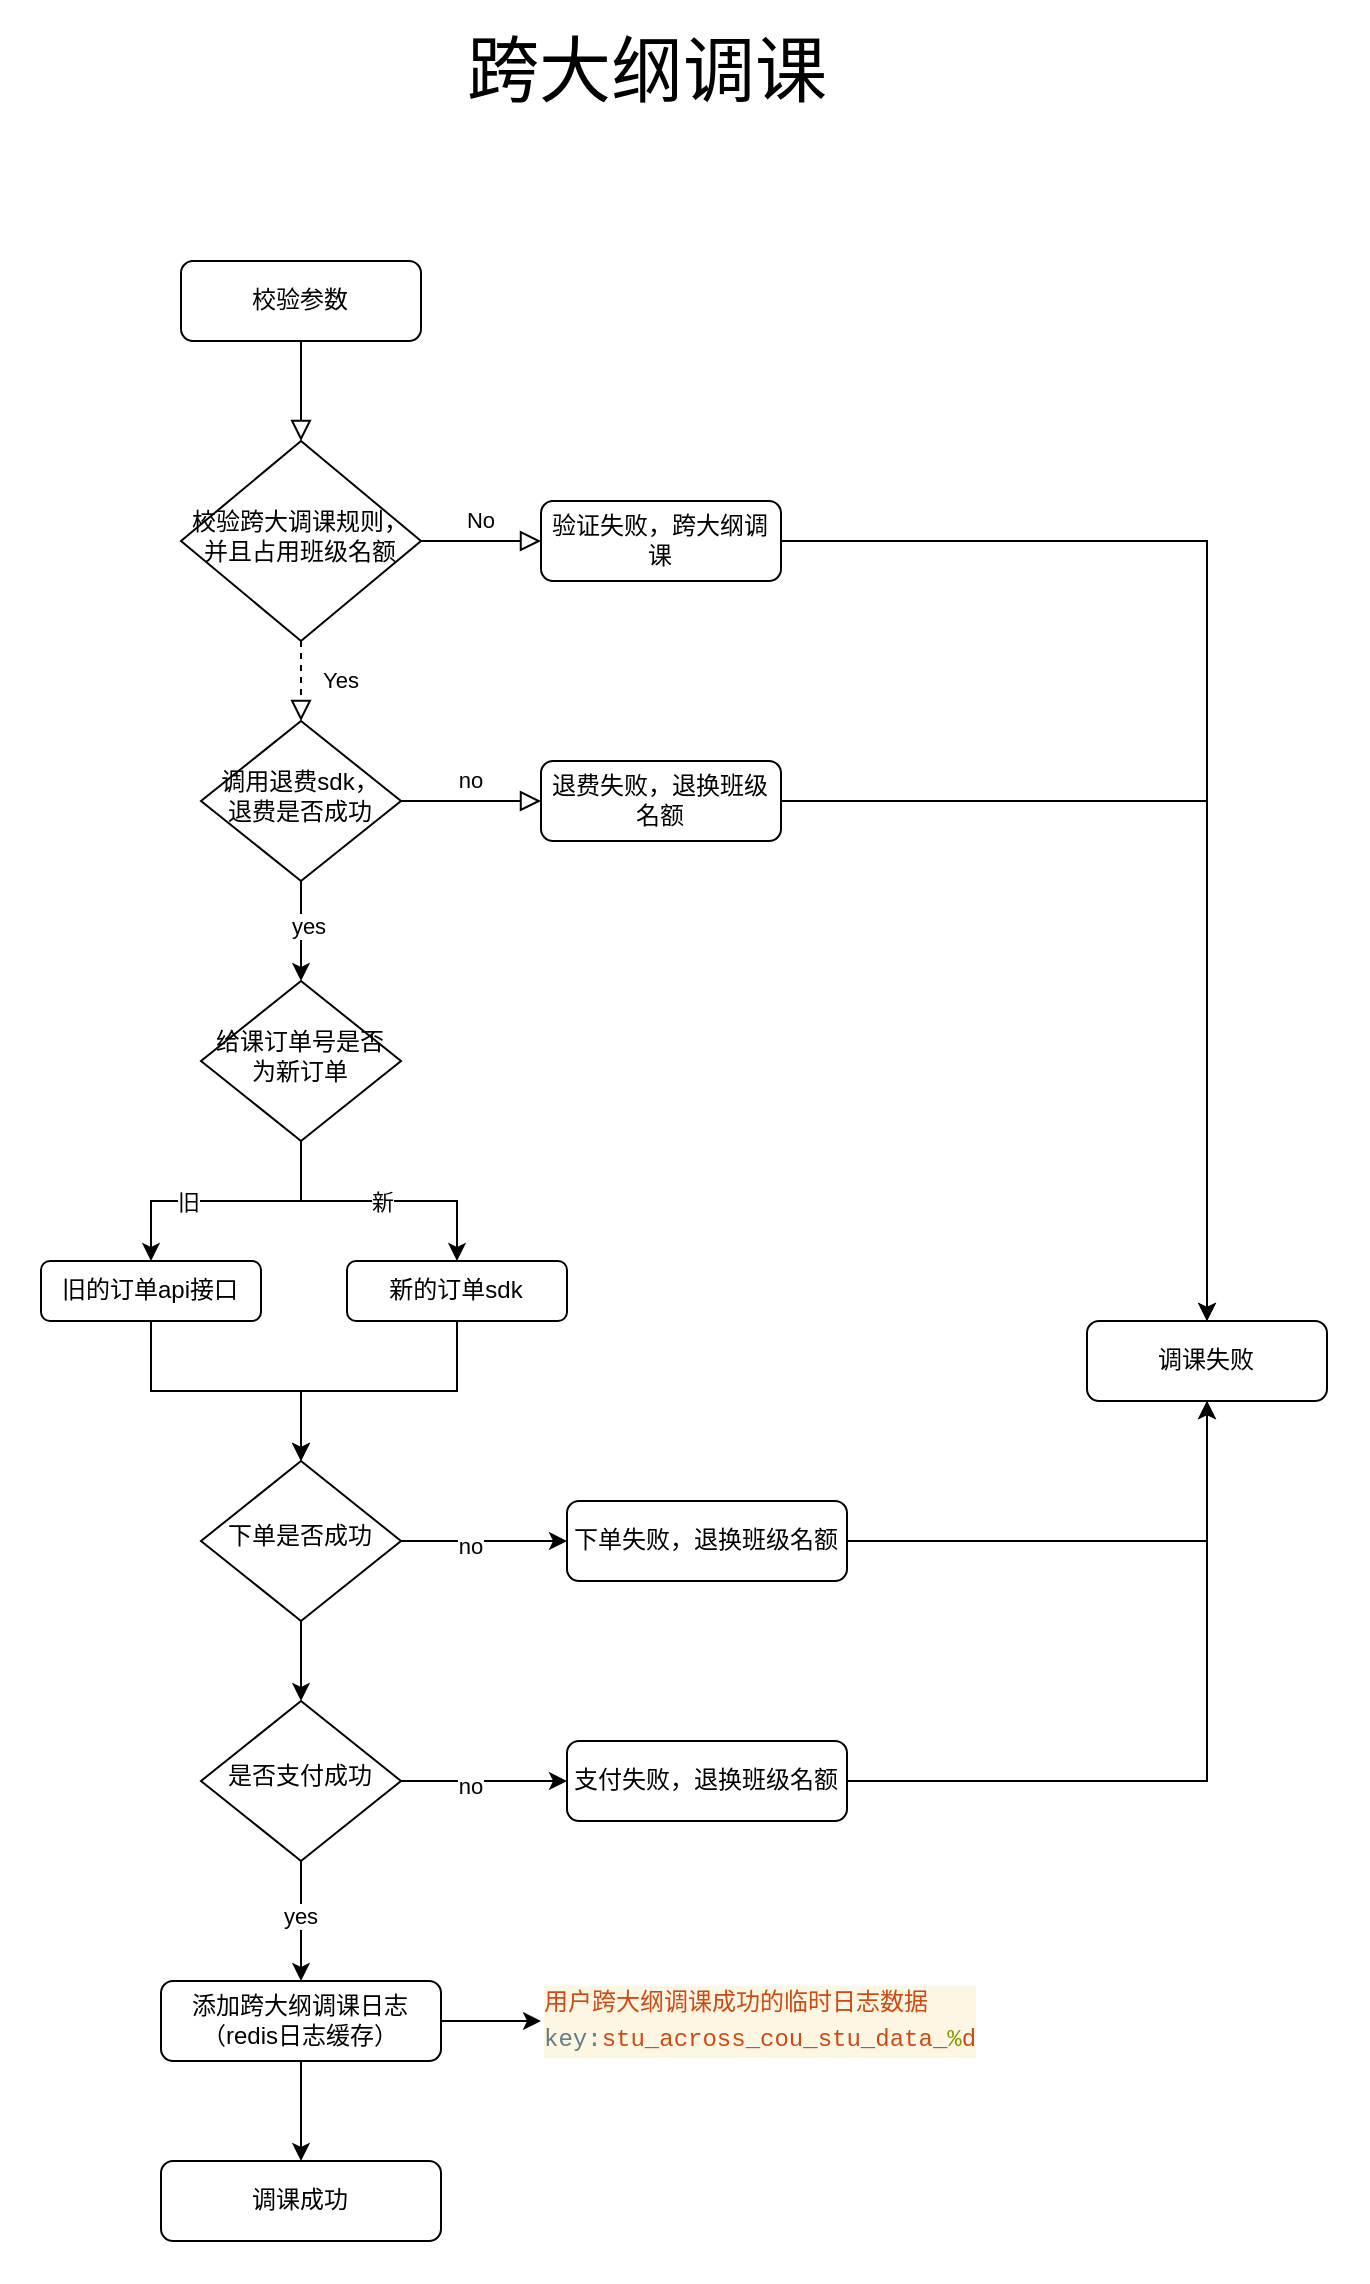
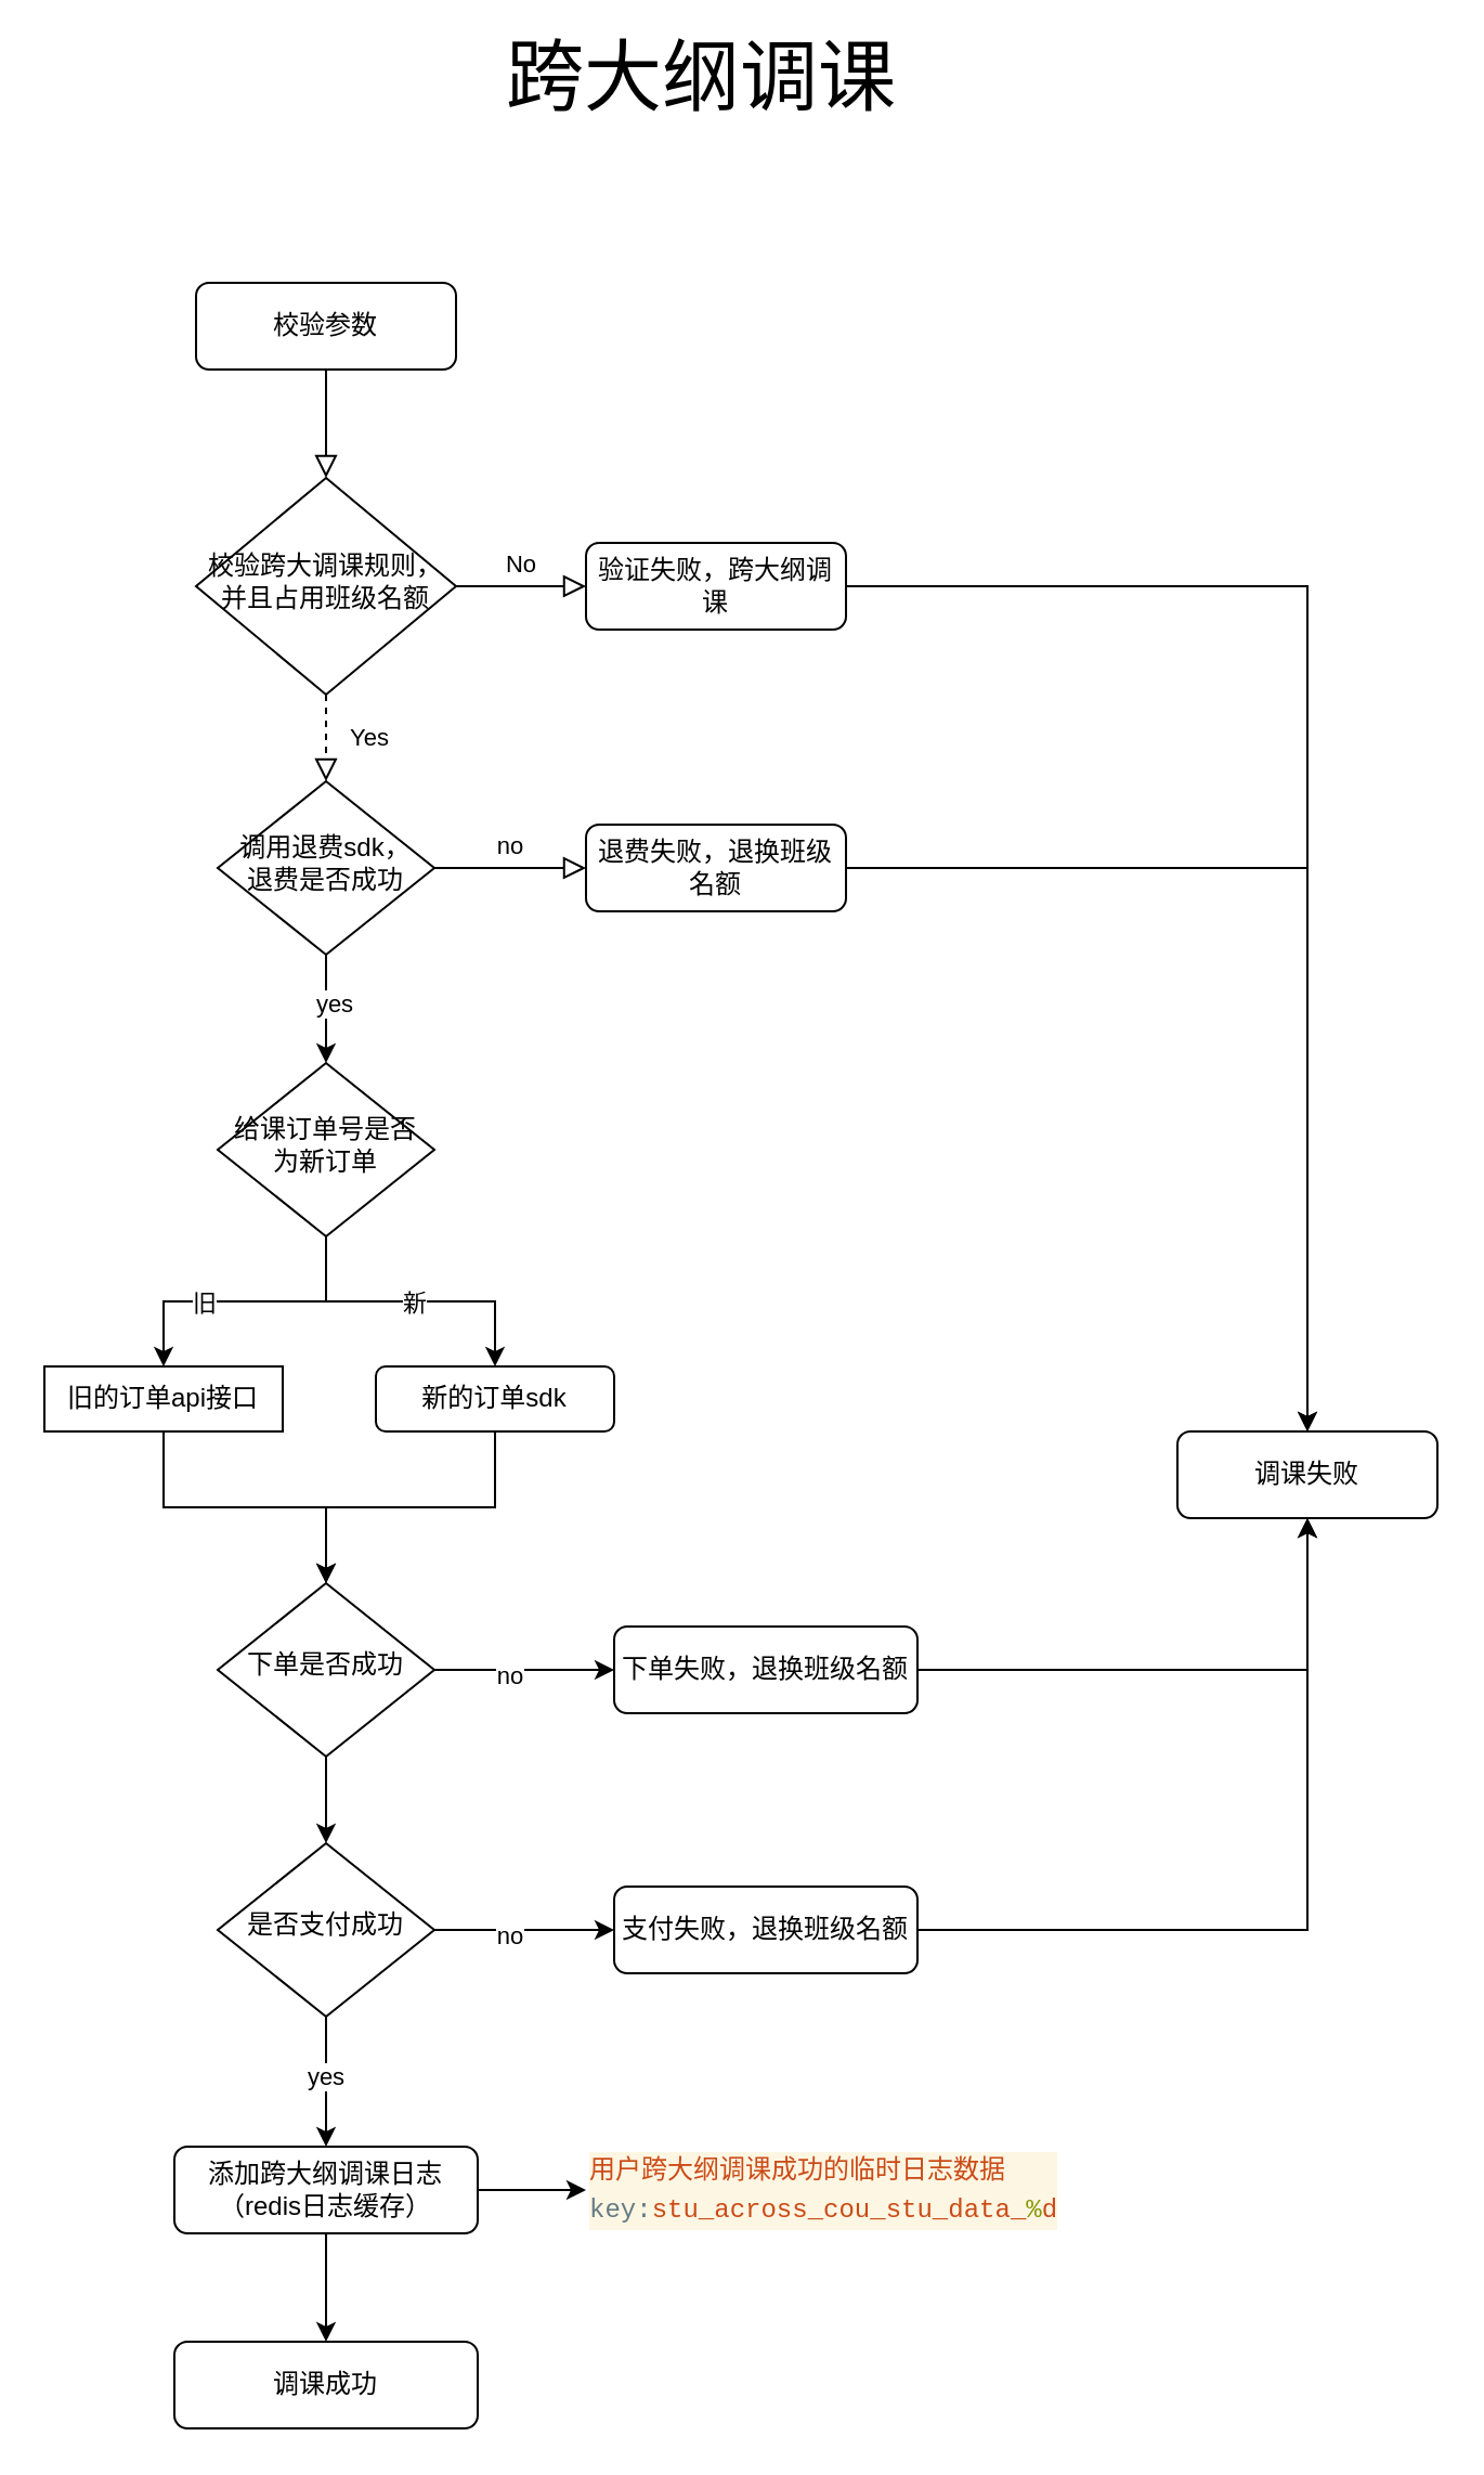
  <mxCell id="0" />
  <mxCell id="1" parent="0" />
  <mxCell id="2" value="" style="rounded=0;html=1;jettySize=auto;orthogonalLoop=1;fontSize=11;endArrow=block;endFill=0;endSize=8;strokeWidth=1;shadow=0;labelBackgroundColor=none;edgeStyle=orthogonalEdgeStyle;" parent="1" source="3" target="6" edge="1"><mxGeometry relative="1" as="geometry" /></mxCell>
  <mxCell id="3" value="校验参数" style="rounded=1;whiteSpace=wrap;html=1;fontSize=12;glass=0;strokeWidth=1;shadow=0;" parent="1" vertex="1"><mxGeometry x="90" y="130" width="120" height="40" as="geometry" /></mxCell>
  <mxCell id="4" value="Yes" style="rounded=0;html=1;jettySize=auto;orthogonalLoop=1;fontSize=11;endArrow=block;endFill=0;endSize=8;strokeWidth=1;shadow=0;labelBackgroundColor=none;edgeStyle=orthogonalEdgeStyle;dashed=1;" parent="1" source="6" target="12" edge="1"><mxGeometry y="20" relative="1" as="geometry"><mxPoint as="offset" /></mxGeometry></mxCell>
  <mxCell id="5" value="No" style="edgeStyle=orthogonalEdgeStyle;rounded=0;html=1;jettySize=auto;orthogonalLoop=1;fontSize=11;endArrow=block;endFill=0;endSize=8;strokeWidth=1;shadow=0;labelBackgroundColor=none;" parent="1" source="6" target="8" edge="1"><mxGeometry y="10" relative="1" as="geometry"><mxPoint as="offset" /></mxGeometry></mxCell>
  <mxCell id="6" value="校验跨大调课规则，并且占用班级名额" style="rhombus;whiteSpace=wrap;html=1;shadow=0;fontFamily=Helvetica;fontSize=12;align=center;strokeWidth=1;spacing=6;spacingTop=-4;" parent="1" vertex="1"><mxGeometry x="90" y="220" width="120" height="100" as="geometry" /></mxCell>
  <mxCell id="7" style="edgeStyle=orthogonalEdgeStyle;rounded=0;orthogonalLoop=1;jettySize=auto;html=1;exitX=1;exitY=0.5;exitDx=0;exitDy=0;entryX=0.5;entryY=0;entryDx=0;entryDy=0;" edge="1" parent="1" source="8" target="16"><mxGeometry relative="1" as="geometry" /></mxCell>
  <mxCell id="8" value="验证失败，跨大纲调课" style="rounded=1;whiteSpace=wrap;html=1;fontSize=12;glass=0;strokeWidth=1;shadow=0;" parent="1" vertex="1"><mxGeometry x="270" y="250" width="120" height="40" as="geometry" /></mxCell>
  <mxCell id="9" value="no" style="edgeStyle=orthogonalEdgeStyle;rounded=0;html=1;jettySize=auto;orthogonalLoop=1;fontSize=11;endArrow=block;endFill=0;endSize=8;strokeWidth=1;shadow=0;labelBackgroundColor=none;" parent="1" source="12" target="14" edge="1"><mxGeometry y="10" relative="1" as="geometry"><mxPoint as="offset" /></mxGeometry></mxCell>
  <mxCell id="10" value="" style="edgeStyle=orthogonalEdgeStyle;rounded=0;orthogonalLoop=1;jettySize=auto;html=1;" edge="1" parent="1" source="12" target="21"><mxGeometry relative="1" as="geometry" /></mxCell>
  <mxCell id="11" value="yes" style="edgeLabel;html=1;align=center;verticalAlign=middle;resizable=0;points=[];" vertex="1" connectable="0" parent="10"><mxGeometry x="-0.137" y="3" relative="1" as="geometry"><mxPoint as="offset" /></mxGeometry></mxCell>
  <mxCell id="12" value="调用退费sdk，退费是否成功" style="rhombus;whiteSpace=wrap;html=1;shadow=0;fontFamily=Helvetica;fontSize=12;align=center;strokeWidth=1;spacing=6;spacingTop=-4;" parent="1" vertex="1"><mxGeometry x="100" y="360" width="100" height="80" as="geometry" /></mxCell>
  <mxCell id="13" style="edgeStyle=orthogonalEdgeStyle;rounded=0;orthogonalLoop=1;jettySize=auto;html=1;entryX=0.5;entryY=0;entryDx=0;entryDy=0;" edge="1" parent="1" source="14" target="16"><mxGeometry relative="1" as="geometry" /></mxCell>
  <mxCell id="14" value="退费失败，退换班级名额" style="rounded=1;whiteSpace=wrap;html=1;fontSize=12;glass=0;strokeWidth=1;shadow=0;" parent="1" vertex="1"><mxGeometry x="270" y="380" width="120" height="40" as="geometry" /></mxCell>
  <mxCell id="15" value="&lt;font style=&quot;font-size: 36px&quot;&gt;跨大纲调课&lt;/font&gt;" style="text;html=1;align=center;verticalAlign=middle;resizable=0;points=[];autosize=1;" vertex="1" parent="1"><mxGeometry x="223" y="20" width="200" height="30" as="geometry" /></mxCell>
  <mxCell id="16" value="调课失败" style="rounded=1;whiteSpace=wrap;html=1;fontSize=12;glass=0;strokeWidth=1;shadow=0;" vertex="1" parent="1"><mxGeometry x="543" y="660" width="120" height="40" as="geometry" /></mxCell>
  <mxCell id="17" style="edgeStyle=orthogonalEdgeStyle;rounded=0;orthogonalLoop=1;jettySize=auto;html=1;exitX=0.5;exitY=1;exitDx=0;exitDy=0;" edge="1" parent="1" source="21" target="25"><mxGeometry relative="1" as="geometry"><mxPoint x="70" y="610" as="targetPoint" /></mxGeometry></mxCell>
  <mxCell id="18" value="旧" style="edgeLabel;html=1;align=center;verticalAlign=middle;resizable=0;points=[];" vertex="1" connectable="0" parent="17"><mxGeometry x="0.292" relative="1" as="geometry"><mxPoint as="offset" /></mxGeometry></mxCell>
  <mxCell id="19" style="edgeStyle=orthogonalEdgeStyle;rounded=0;orthogonalLoop=1;jettySize=auto;html=1;entryX=0.5;entryY=0;entryDx=0;entryDy=0;exitX=0.5;exitY=1;exitDx=0;exitDy=0;" edge="1" parent="1" source="21" target="27"><mxGeometry relative="1" as="geometry"><mxPoint x="240" y="610" as="targetPoint" /></mxGeometry></mxCell>
  <mxCell id="20" value="新" style="edgeLabel;html=1;align=center;verticalAlign=middle;resizable=0;points=[];" vertex="1" connectable="0" parent="19"><mxGeometry x="0.011" relative="1" as="geometry"><mxPoint as="offset" /></mxGeometry></mxCell>
  <mxCell id="21" value="给课订单号是否为新订单" style="rhombus;whiteSpace=wrap;html=1;shadow=0;fontFamily=Helvetica;fontSize=12;align=center;strokeWidth=1;spacing=6;spacingTop=-4;" vertex="1" parent="1"><mxGeometry x="100" y="490" width="100" height="80" as="geometry" /></mxCell>
  <mxCell id="22" style="edgeStyle=orthogonalEdgeStyle;rounded=0;orthogonalLoop=1;jettySize=auto;html=1;entryX=0.5;entryY=1;entryDx=0;entryDy=0;" edge="1" parent="1" source="23" target="16"><mxGeometry relative="1" as="geometry" /></mxCell>
  <mxCell id="23" value="下单失败，退换班级名额" style="rounded=1;whiteSpace=wrap;html=1;fontSize=12;glass=0;strokeWidth=1;shadow=0;" vertex="1" parent="1"><mxGeometry x="283" y="750" width="140" height="40" as="geometry" /></mxCell>
  <mxCell id="24" style="edgeStyle=orthogonalEdgeStyle;rounded=0;orthogonalLoop=1;jettySize=auto;html=1;exitX=0.5;exitY=1;exitDx=0;exitDy=0;entryX=0.5;entryY=0;entryDx=0;entryDy=0;" edge="1" parent="1" source="25" target="31"><mxGeometry relative="1" as="geometry" /></mxCell>
- <mxCell id="25" value="&lt;span&gt;旧的订单api接口&lt;/span&gt;" style="rounded=1;whiteSpace=wrap;html=1;" vertex="1" parent="1"><mxGeometry x="20" y="630" width="110" height="30" as="geometry" /></mxCell>
+ <mxCell id="25" value="&lt;span&gt;旧的订单api接口&lt;/span&gt;" style="whiteSpace=wrap;html=1;rounded=0;" vertex="1" parent="1"><mxGeometry x="20" y="630" width="110" height="30" as="geometry" /></mxCell>
  <mxCell id="26" style="edgeStyle=orthogonalEdgeStyle;rounded=0;orthogonalLoop=1;jettySize=auto;html=1;entryX=0.5;entryY=0;entryDx=0;entryDy=0;" edge="1" parent="1" source="27" target="31"><mxGeometry relative="1" as="geometry" /></mxCell>
  <mxCell id="27" value="新的订单sdk" style="rounded=1;whiteSpace=wrap;html=1;" vertex="1" parent="1"><mxGeometry x="173" y="630" width="110" height="30" as="geometry" /></mxCell>
  <mxCell id="28" style="edgeStyle=orthogonalEdgeStyle;rounded=0;orthogonalLoop=1;jettySize=auto;html=1;exitX=1;exitY=0.5;exitDx=0;exitDy=0;entryX=0;entryY=0.5;entryDx=0;entryDy=0;" edge="1" parent="1" source="31" target="23"><mxGeometry relative="1" as="geometry" /></mxCell>
  <mxCell id="29" value="no" style="edgeLabel;html=1;align=center;verticalAlign=middle;resizable=0;points=[];" vertex="1" connectable="0" parent="28"><mxGeometry x="-0.18" y="-2" relative="1" as="geometry"><mxPoint as="offset" /></mxGeometry></mxCell>
  <mxCell id="30" style="edgeStyle=orthogonalEdgeStyle;rounded=0;orthogonalLoop=1;jettySize=auto;html=1;exitX=0.5;exitY=1;exitDx=0;exitDy=0;" edge="1" parent="1" source="31" target="38"><mxGeometry relative="1" as="geometry" /></mxCell>
  <mxCell id="31" value="下单是否成功" style="rhombus;whiteSpace=wrap;html=1;shadow=0;fontFamily=Helvetica;fontSize=12;align=center;strokeWidth=1;spacing=6;spacingTop=-4;" vertex="1" parent="1"><mxGeometry x="100" y="730" width="100" height="80" as="geometry" /></mxCell>
  <mxCell id="32" style="edgeStyle=orthogonalEdgeStyle;rounded=0;orthogonalLoop=1;jettySize=auto;html=1;entryX=0.5;entryY=1;entryDx=0;entryDy=0;" edge="1" parent="1" source="33" target="16"><mxGeometry relative="1" as="geometry" /></mxCell>
  <mxCell id="33" value="支付失败，退换班级名额" style="rounded=1;whiteSpace=wrap;html=1;fontSize=12;glass=0;strokeWidth=1;shadow=0;" vertex="1" parent="1"><mxGeometry x="283" y="870" width="140" height="40" as="geometry" /></mxCell>
  <mxCell id="34" style="edgeStyle=orthogonalEdgeStyle;rounded=0;orthogonalLoop=1;jettySize=auto;html=1;exitX=1;exitY=0.5;exitDx=0;exitDy=0;entryX=0;entryY=0.5;entryDx=0;entryDy=0;" edge="1" parent="1" source="38" target="33"><mxGeometry relative="1" as="geometry" /></mxCell>
  <mxCell id="35" value="no" style="edgeLabel;html=1;align=center;verticalAlign=middle;resizable=0;points=[];" vertex="1" connectable="0" parent="34"><mxGeometry x="-0.18" y="-2" relative="1" as="geometry"><mxPoint as="offset" /></mxGeometry></mxCell>
  <mxCell id="36" style="edgeStyle=orthogonalEdgeStyle;rounded=0;orthogonalLoop=1;jettySize=auto;html=1;exitX=0.5;exitY=1;exitDx=0;exitDy=0;" edge="1" parent="1" source="38" target="42"><mxGeometry relative="1" as="geometry" /></mxCell>
  <mxCell id="37" value="yes" style="edgeLabel;html=1;align=center;verticalAlign=middle;resizable=0;points=[];" vertex="1" connectable="0" parent="36"><mxGeometry x="-0.106" y="-1" relative="1" as="geometry"><mxPoint as="offset" /></mxGeometry></mxCell>
  <mxCell id="38" value="是否支付成功" style="rhombus;whiteSpace=wrap;html=1;shadow=0;fontFamily=Helvetica;fontSize=12;align=center;strokeWidth=1;spacing=6;spacingTop=-4;" vertex="1" parent="1"><mxGeometry x="100" y="850" width="100" height="80" as="geometry" /></mxCell>
  <mxCell id="39" value="调课成功" style="rounded=1;whiteSpace=wrap;html=1;fontSize=12;glass=0;strokeWidth=1;shadow=0;" vertex="1" parent="1"><mxGeometry x="80" y="1080" width="140" height="40" as="geometry" /></mxCell>
  <mxCell id="40" value="" style="edgeStyle=orthogonalEdgeStyle;rounded=0;orthogonalLoop=1;jettySize=auto;html=1;" edge="1" parent="1" source="42" target="39"><mxGeometry relative="1" as="geometry" /></mxCell>
  <mxCell id="41" style="edgeStyle=orthogonalEdgeStyle;rounded=0;orthogonalLoop=1;jettySize=auto;html=1;" edge="1" parent="1" source="42" target="44"><mxGeometry relative="1" as="geometry" /></mxCell>
  <mxCell id="42" value="添加跨大纲调课日志（redis日志缓存）" style="rounded=1;whiteSpace=wrap;html=1;fontSize=12;glass=0;strokeWidth=1;shadow=0;" vertex="1" parent="1"><mxGeometry x="80" y="990" width="140" height="40" as="geometry" /></mxCell>
  <mxCell id="43" value="&lt;pre style=&quot;background-color: #fdf6e3 ; color: #657b83 ; font-family: &amp;#34;menlo&amp;#34; ; font-size: 9.8pt&quot;&gt;&lt;br&gt;&lt;/pre&gt;" style="text;html=1;align=center;verticalAlign=middle;resizable=0;points=[];autosize=1;" vertex="1" parent="1"><mxGeometry x="408" y="985" width="20" height="50" as="geometry" /></mxCell>
  <mxCell id="44" value="&lt;div style=&quot;color: rgb(51 , 51 , 51) ; background-color: rgb(253 , 246 , 227) ; font-family: &amp;#34;menlo&amp;#34; , &amp;#34;monaco&amp;#34; , &amp;#34;courier new&amp;#34; , monospace ; line-height: 18px&quot;&gt;&lt;div&gt;&lt;span style=&quot;color: #cb4b16&quot;&gt;用户跨大纲调课成功的临时日志数据&lt;/span&gt;&lt;/div&gt;&lt;div&gt;&lt;span style=&quot;color: #657b83&quot;&gt;key:&lt;/span&gt;&lt;span style=&quot;color: #cb4b16&quot;&gt;stu_across_cou_stu_data_&lt;/span&gt;&lt;span style=&quot;color: #859900&quot;&gt;%&lt;/span&gt;&lt;span style=&quot;color: #cb4b16&quot;&gt;d&lt;/span&gt;&lt;/div&gt;&lt;/div&gt;" style="text;html=1;align=left;verticalAlign=middle;resizable=0;points=[];autosize=1;" vertex="1" parent="1"><mxGeometry x="270" y="990" width="230" height="40" as="geometry" /></mxCell>
